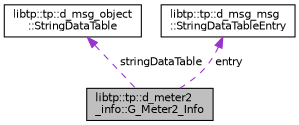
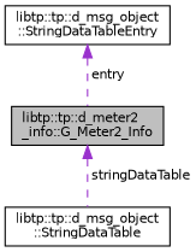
  digraph {
    node [color=black fillcolor=white fontname=Helvetica fontsize=10 shape=record style=filled]
    edge [color=darkorchid3 dir=back fontname=Helvetica fontsize=10 labelfontname=Helvetica labelfontsize=10 style=dashed]
    n1 [fillcolor=grey75 fontcolor=black height=0.2 label="libtp::tp::d_meter2\l_info::G_Meter2_Info" width=0.4]
    n2 [height=0.2 label="libtp::tp::d_msg_object\l::StringDataTable" width=0.4]
-   n3 [height=0.2 label="libtp::tp::d_msg_msg\l::StringDataTableEntry" width=0.4]
-   n2 -> n1 [label=" stringDataTable"]
+   n3 [height=0.2 label="libtp::tp::d_msg_object\l::StringDataTableEntry" width=0.4]
+   n1 -> n2 [label=" stringDataTable"]
    n3 -> n1 [label=" entry"]
  }
